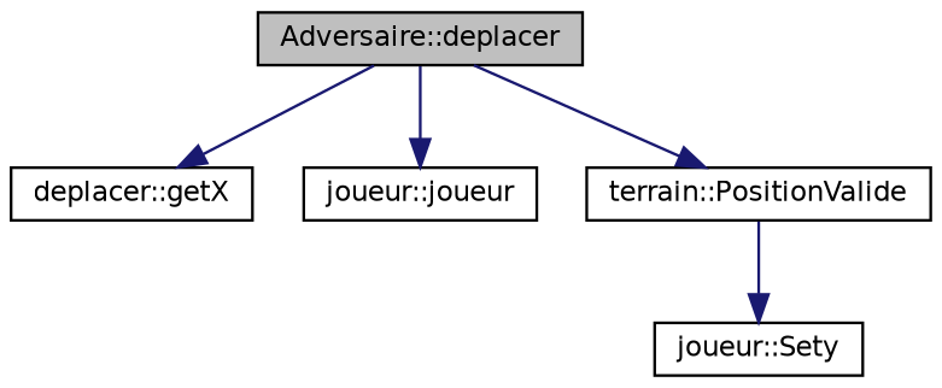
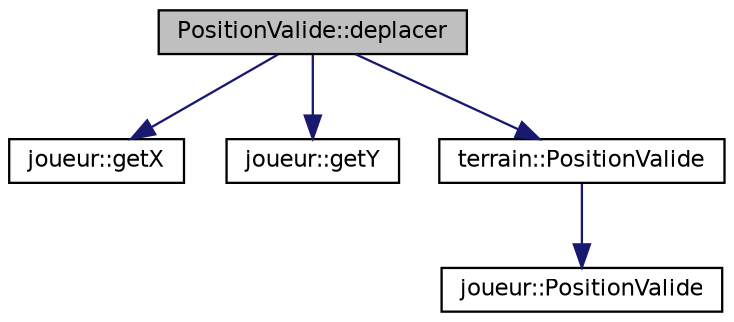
  digraph {
    rankdir=TB
    node [color=black fillcolor=white fontname=Helvetica fontsize=10 shape=record style=filled]
    edge [color=midnightblue fontname=Helvetica fontsize=10 labelfontname=Helvetica labelfontsize=10 style=solid]
-   n1 [fillcolor=grey75 fontcolor=black height=0.2 label="Adversaire::deplacer" width=0.4]
-   n2 [height=0.2 label="deplacer::getX" width=0.4]
-   n3 [height=0.2 label="joueur::joueur" width=0.4]
+   n1 [fillcolor=grey75 fontcolor=black height=0.2 label="PositionValide::deplacer" width=0.4]
+   n2 [height=0.2 label="joueur::getX" width=0.4]
+   n3 [height=0.2 label="joueur::getY" width=0.4]
    n4 [height=0.2 label="terrain::PositionValide" width=0.4]
-   n5 [height=0.2 label="joueur::Sety" width=0.4]
+   n5 [height=0.2 label="joueur::PositionValide" width=0.4]
    n1 -> n2
    n1 -> n3
    n1 -> n4
    n4 -> n5
  }
